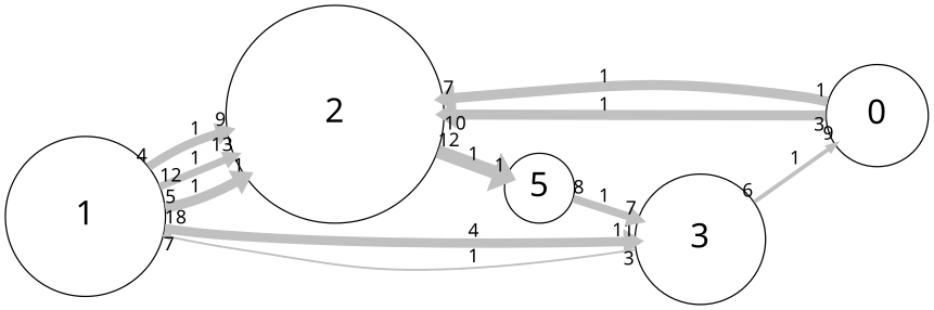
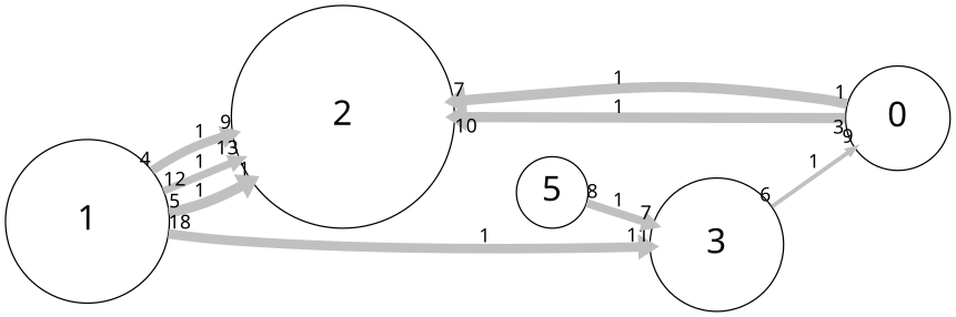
  digraph {
    fontname="Noto Sans"
    rankdir=LR
    scale=1
    splines=spline
    node [fontname="Noto Sans" fontsize=25 shape=circle]
    edge [arrowsize=0.5 capacity=1 color=grey fontname="Noto Sans" from_pd=11 headlabel=7 penwidth=7.5 pt=6 splines=true taillabel=12 to_pd=6]
    n1 [height=1.65 label=1 width=1.65]
    n2 [height=2.25 label=2 width=2.25]
    n3 [height=1.35 label=3 width=1.35]
    n4 [height=0.71693 label=5 width=0.71693]
    n5 [height=1.05 label=0 width=1.05]
    n1 -> n2 [from_pd=3 headlabel=9 label=1 penwidth=6.5 pt=8 taillabel=4 to_pd=8]
    n1 -> n2 [headlabel=13 label=1 penwidth=5.5 pt=10 to_pd=12]
    n1 -> n2 [from_pd=4 headlabel=1 label=1 taillabel=5 to_pd=0]
-   n1 -> n3 [from_pd=17 headlabel=11 label=4 penwidth=7.0 pt=7 taillabel=18 to_pd=10]
-   n2 -> n4 [headlabel=1 label=1 penwidth=10.0 pt=1 to_pd=0]
-   n3 -> n1 [from_pd=2 label=1 penwidth=1.5 pt=18 taillabel=3]
+   n1 -> n3 [from_pd=17 headlabel=11 label=1 penwidth=7.0 pt=7 taillabel=18 to_pd=10]
    n3 -> n5 [from_pd=5 headlabel=9 label=1 penwidth=3.0 pt=15 taillabel=6 to_pd=8]
    n4 -> n3 [from_pd=7 label=1 penwidth=6.0 pt=9 taillabel=8]
    n5 -> n2 [from_pd=0 label=1 taillabel=1]
    n5 -> n2 [from_pd=2 headlabel=10 label=1 taillabel=3 to_pd=9]
  }
